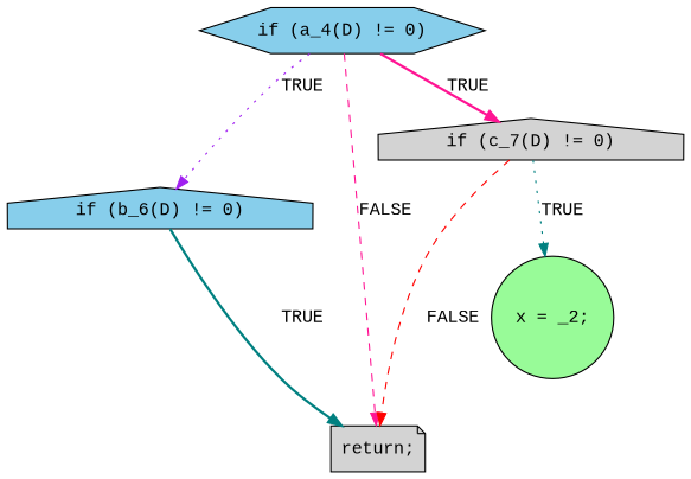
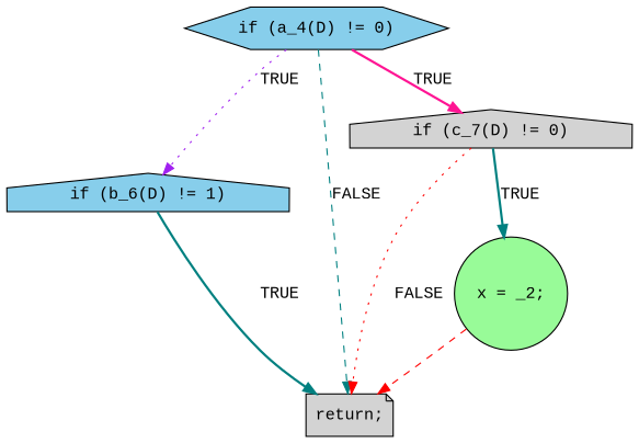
  digraph {
    fontname="Liberation Mono"
    node [fillcolor=skyblue fontname="Liberation Mono" shape=house style=filled]
    edge [color=deeppink fontname="Liberation Mono" style=dashed]
    n1 [label="if (a_4(D) != 0)" shape=hexagon]
-   n2 [label="if (b_6(D) != 0)"]
+   n2 [label="if (b_6(D) != 1)"]
    n3 [fillcolor=lightgrey label="return;" shape=note]
    n4 [fillcolor=lightgrey label="if (c_7(D) != 0)"]
    n5 [fillcolor=palegreen label="x = _2;" shape=circle]
    n1 -> n2 [color=purple label=TRUE style=dotted]
-   n1 -> n3 [label=FALSE]
+   n1 -> n3 [color=teal label=FALSE]
    n1 -> n4 [label=TRUE style=bold]
    n2 -> n3 [color=teal label=TRUE style=bold]
-   n4 -> n3 [color=red label=FALSE]
-   n4 -> n5 [color=teal label=TRUE style=dotted]
+   n4 -> n3 [color=red label=FALSE style=dotted]
+   n4 -> n5 [color=teal label=TRUE style=bold]
+   n5 -> n3 [color=red]
  }
